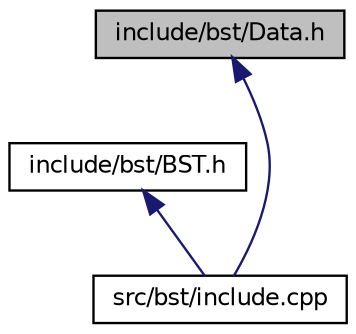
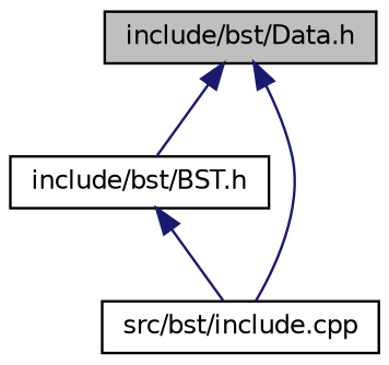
  digraph {
    node [color=black fillcolor=white fontname=Helvetica fontsize=10 shape=record style=filled]
    edge [color=midnightblue dir=back fontname=Helvetica fontsize=10 labelfontname=Helvetica labelfontsize=10 style=solid]
    n1 [fillcolor=grey75 fontcolor=black height=0.2 label="include/bst/Data.h" width=0.4]
    n2 [height=0.2 label="include/bst/BST.h" width=0.4]
    n3 [height=0.2 label="src/bst/include.cpp" width=0.4]
+   n1 -> n2
    n1 -> n3
    n2 -> n3
  }
